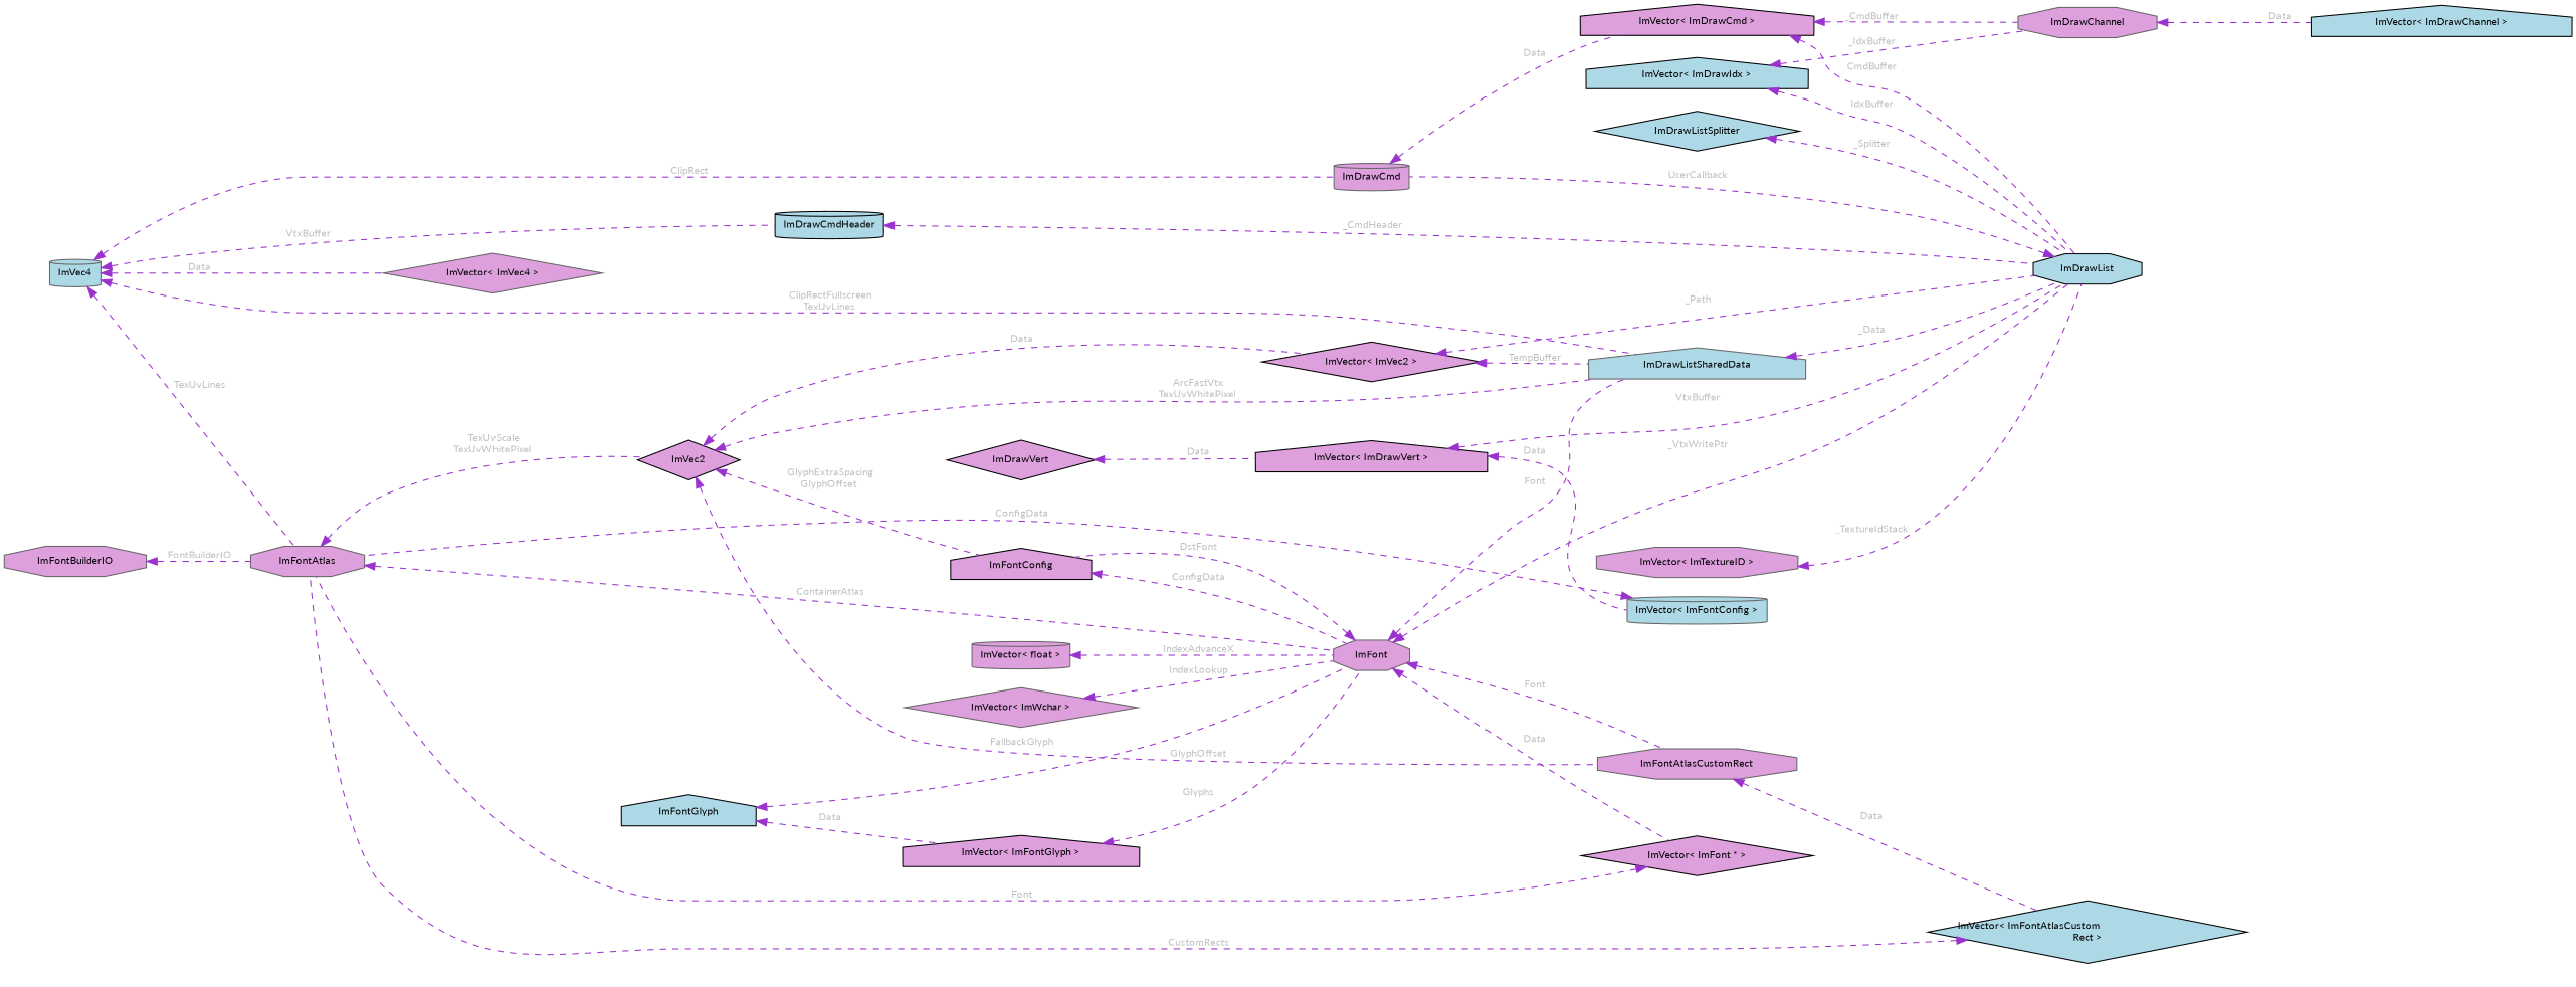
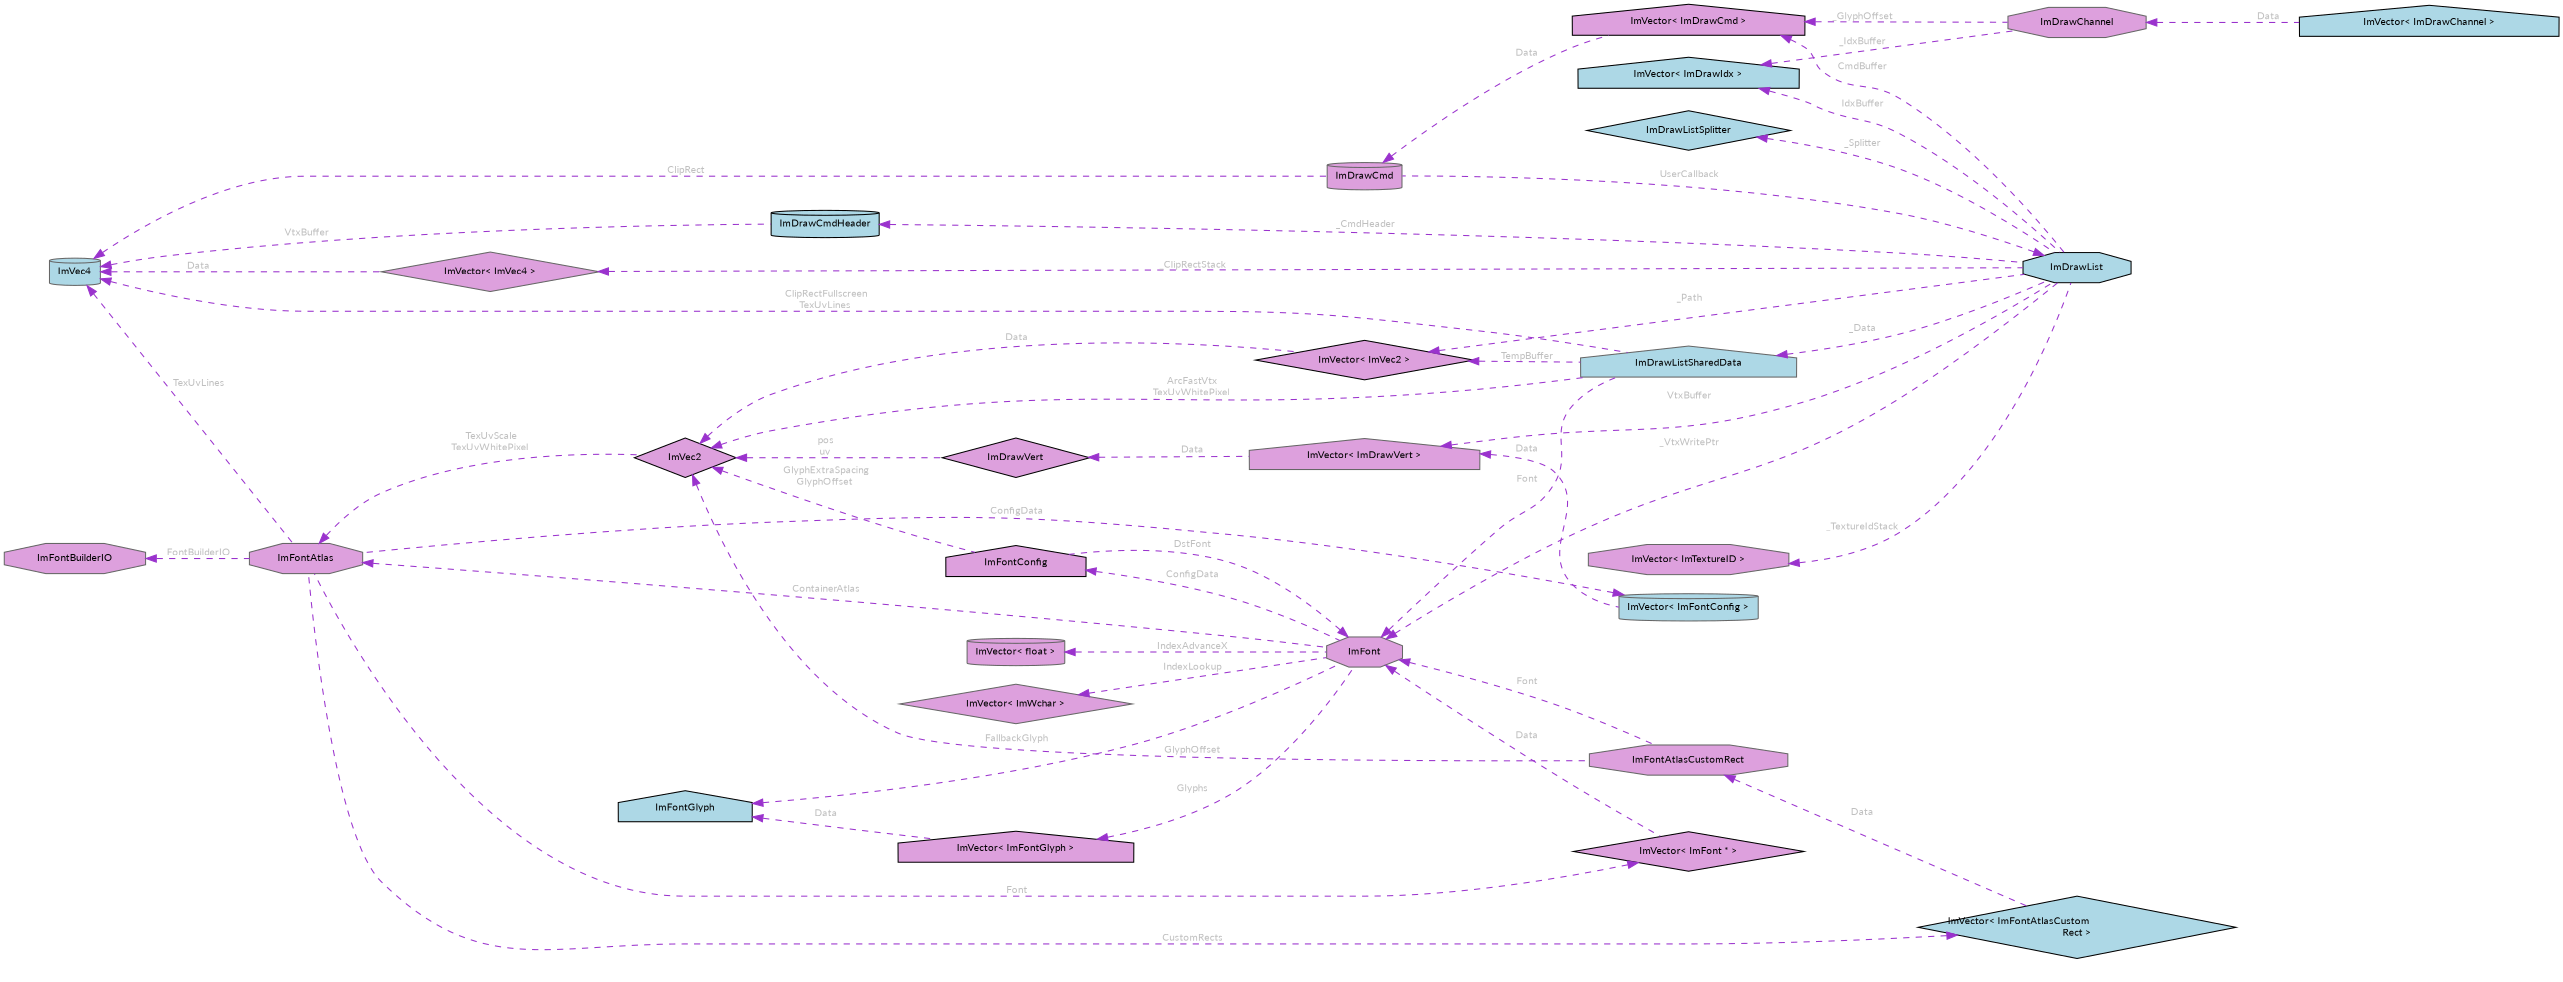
  digraph {
    fontname=Lato
    rankdir=LR
    node [color=black fillcolor=plum fontname=Lato fontsize=10 shape=house style=filled]
    edge [color=darkorchid3 dir=back fontcolor=grey fontname=Lato fontsize=10 labelfontname=Helvetica labelfontsize=10 style=dashed]
    n1 [color=gray40 fontcolor=black height=0.2 label=ImDrawCmd shape=cylinder width=0.4]
    n2 [height=0.2 label="ImVector\< ImDrawCmd \>" width=0.4]
    n3 [fillcolor=lightblue height=0.2 label=ImDrawList shape=octagon width=0.4]
    n4 [color=gray40 height=0.2 label=ImDrawChannel shape=octagon width=0.4]
    n5 [color=gray40 fillcolor=lightblue height=0.2 label=ImVec4 shape=cylinder width=0.4]
    n6 [color=gray40 fillcolor=lightblue height=0.2 label=ImDrawListSharedData width=0.4]
    n7 [color=gray40 height=0.2 label=ImFontAtlas shape=octagon width=0.4]
    n8 [color=gray40 height=0.2 label="ImVector\< ImVec4 \>" shape=diamond width=0.4]
    n9 [fillcolor=lightblue height=0.2 label=ImDrawCmdHeader shape=cylinder width=0.4]
    n10 [height=0.2 label=ImVec2 shape=diamond width=0.4]
    n11 [color=gray40 height=0.2 label=ImFont shape=octagon width=0.4]
    n12 [fillcolor=lightblue height=0.2 label="ImVector\< ImDrawChannel \>" width=0.4]
    n13 [fillcolor=lightblue height=0.2 label="ImVector\< ImDrawIdx \>" width=0.4]
-   n14 [height=0.2 label="ImVector\< ImDrawVert \>" width=0.4]
+   n14 [color=gray40 height=0.2 label="ImVector\< ImDrawVert \>" width=0.4]
    n15 [color=gray40 fillcolor=lightblue height=0.2 label="ImVector\< ImFontConfig \>" shape=cylinder width=0.4]
    n16 [height=0.2 label=ImDrawVert shape=diamond width=0.4]
    n17 [color=gray40 height=0.2 label=ImFontAtlasCustomRect shape=octagon width=0.4]
    n18 [height=0.2 label=ImFontConfig width=0.4]
    n19 [height=0.2 label="ImVector\< ImVec2 \>" shape=diamond width=0.4]
    n20 [fillcolor=lightblue height=0.2 label="ImVector\< ImFontAtlasCustom\lRect \>" shape=diamond width=0.4]
    n21 [height=0.2 label="ImVector\< ImFont * \>" shape=diamond width=0.4]
    n22 [color=gray40 height=0.2 label="ImVector\< float \>" shape=cylinder width=0.4]
    n23 [color=gray40 height=0.2 label="ImVector\< ImWchar \>" shape=diamond width=0.4]
    n24 [height=0.2 label="ImVector\< ImFontGlyph \>" width=0.4]
    n25 [fillcolor=lightblue height=0.2 label=ImFontGlyph width=0.4]
    n26 [color=gray40 height=0.2 label=ImFontBuilderIO shape=octagon width=0.4]
    n27 [color=gray40 height=0.2 label="ImVector\< ImTextureID \>" shape=octagon width=0.4]
    n28 [fillcolor=lightblue height=0.2 label=ImDrawListSplitter shape=diamond width=0.4]
    n1 -> n2 [label=" Data"]
    n2 -> n3 [label=" CmdBuffer"]
-   n2 -> n4 [label=" _CmdBuffer"]
+   n2 -> n4 [label=" _GlyphOffset"]
    n3 -> n1 [label=" UserCallback"]
    n4 -> n12 [label=" Data"]
    n5 -> n1 [label=" ClipRect"]
    n5 -> n6 [label=" ClipRectFullscreen\nTexUvLines"]
    n5 -> n7 [label=" TexUvLines"]
    n5 -> n8 [label=" Data"]
    n5 -> n9 [label=" VtxBuffer"]
    n6 -> n3 [label=" _Data"]
    n7 -> n10 [label=" TexUvScale\nTexUvWhitePixel"]
    n7 -> n11 [label=" ContainerAtlas"]
+   n8 -> n3 [label=" _ClipRectStack"]
    n9 -> n3 [label=" _CmdHeader"]
    n10 -> n6 [label=" ArcFastVtx\nTexUvWhitePixel"]
+   n10 -> n16 [label=" pos\nuv"]
    n10 -> n17 [label=" GlyphOffset"]
    n10 -> n18 [label=" GlyphExtraSpacing\nGlyphOffset"]
    n10 -> n19 [label=" Data"]
    n11 -> n3 [label=" _VtxWritePtr"]
    n11 -> n6 [label=" Font"]
    n11 -> n17 [label=" Font"]
    n11 -> n18 [label=" DstFont"]
    n11 -> n21 [label=" Data"]
    n13 -> n3 [label=" IdxBuffer"]
    n13 -> n4 [label=" _IdxBuffer"]
    n14 -> n3 [label=" VtxBuffer"]
    n14 -> n15 [label=" Data"]
    n15 -> n7 [label=" ConfigData"]
    n16 -> n14 [label=" Data"]
    n17 -> n20 [label=" Data"]
    n18 -> n11 [label=" ConfigData"]
    n19 -> n3 [label=" _Path"]
    n19 -> n6 [label=" TempBuffer"]
    n20 -> n7 [label=" CustomRects"]
    n21 -> n7 [label=" Font"]
    n22 -> n11 [label=" IndexAdvanceX"]
    n23 -> n11 [label=" IndexLookup"]
    n24 -> n11 [label=" Glyphs"]
    n25 -> n11 [label=" FallbackGlyph"]
    n25 -> n24 [label=" Data"]
    n26 -> n7 [label=" FontBuilderIO"]
    n27 -> n3 [label=" _TextureIdStack"]
    n28 -> n3 [label=" _Splitter"]
  }
